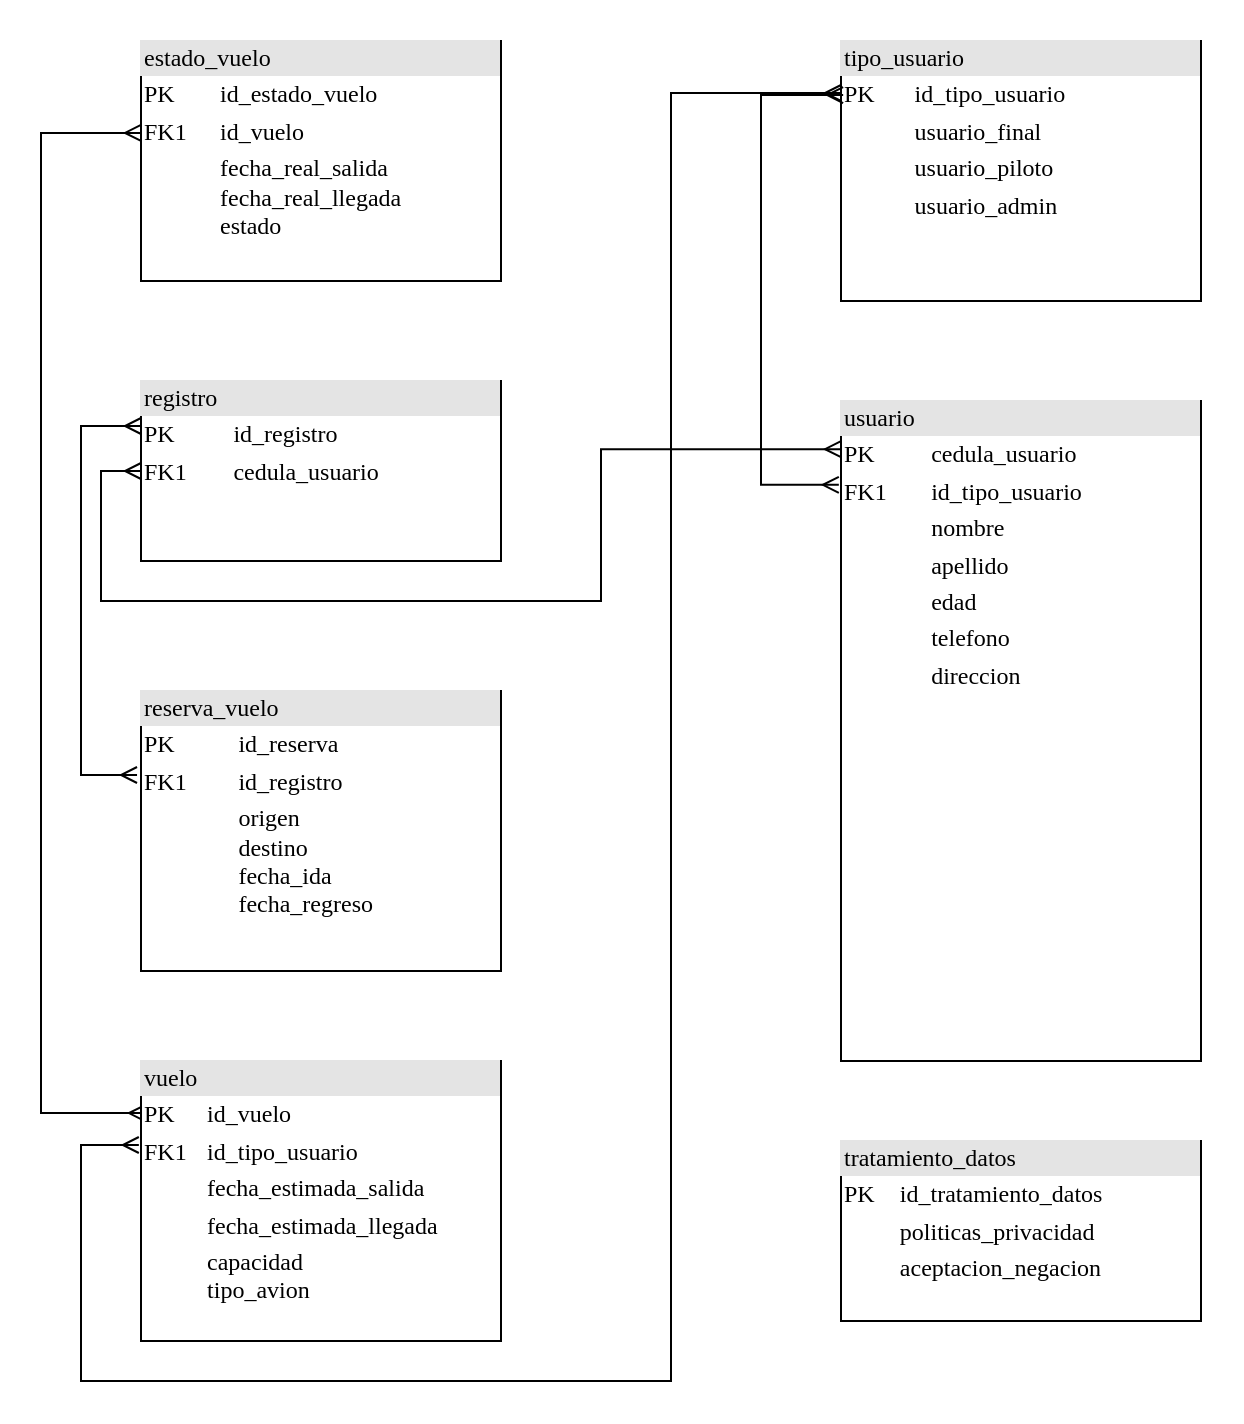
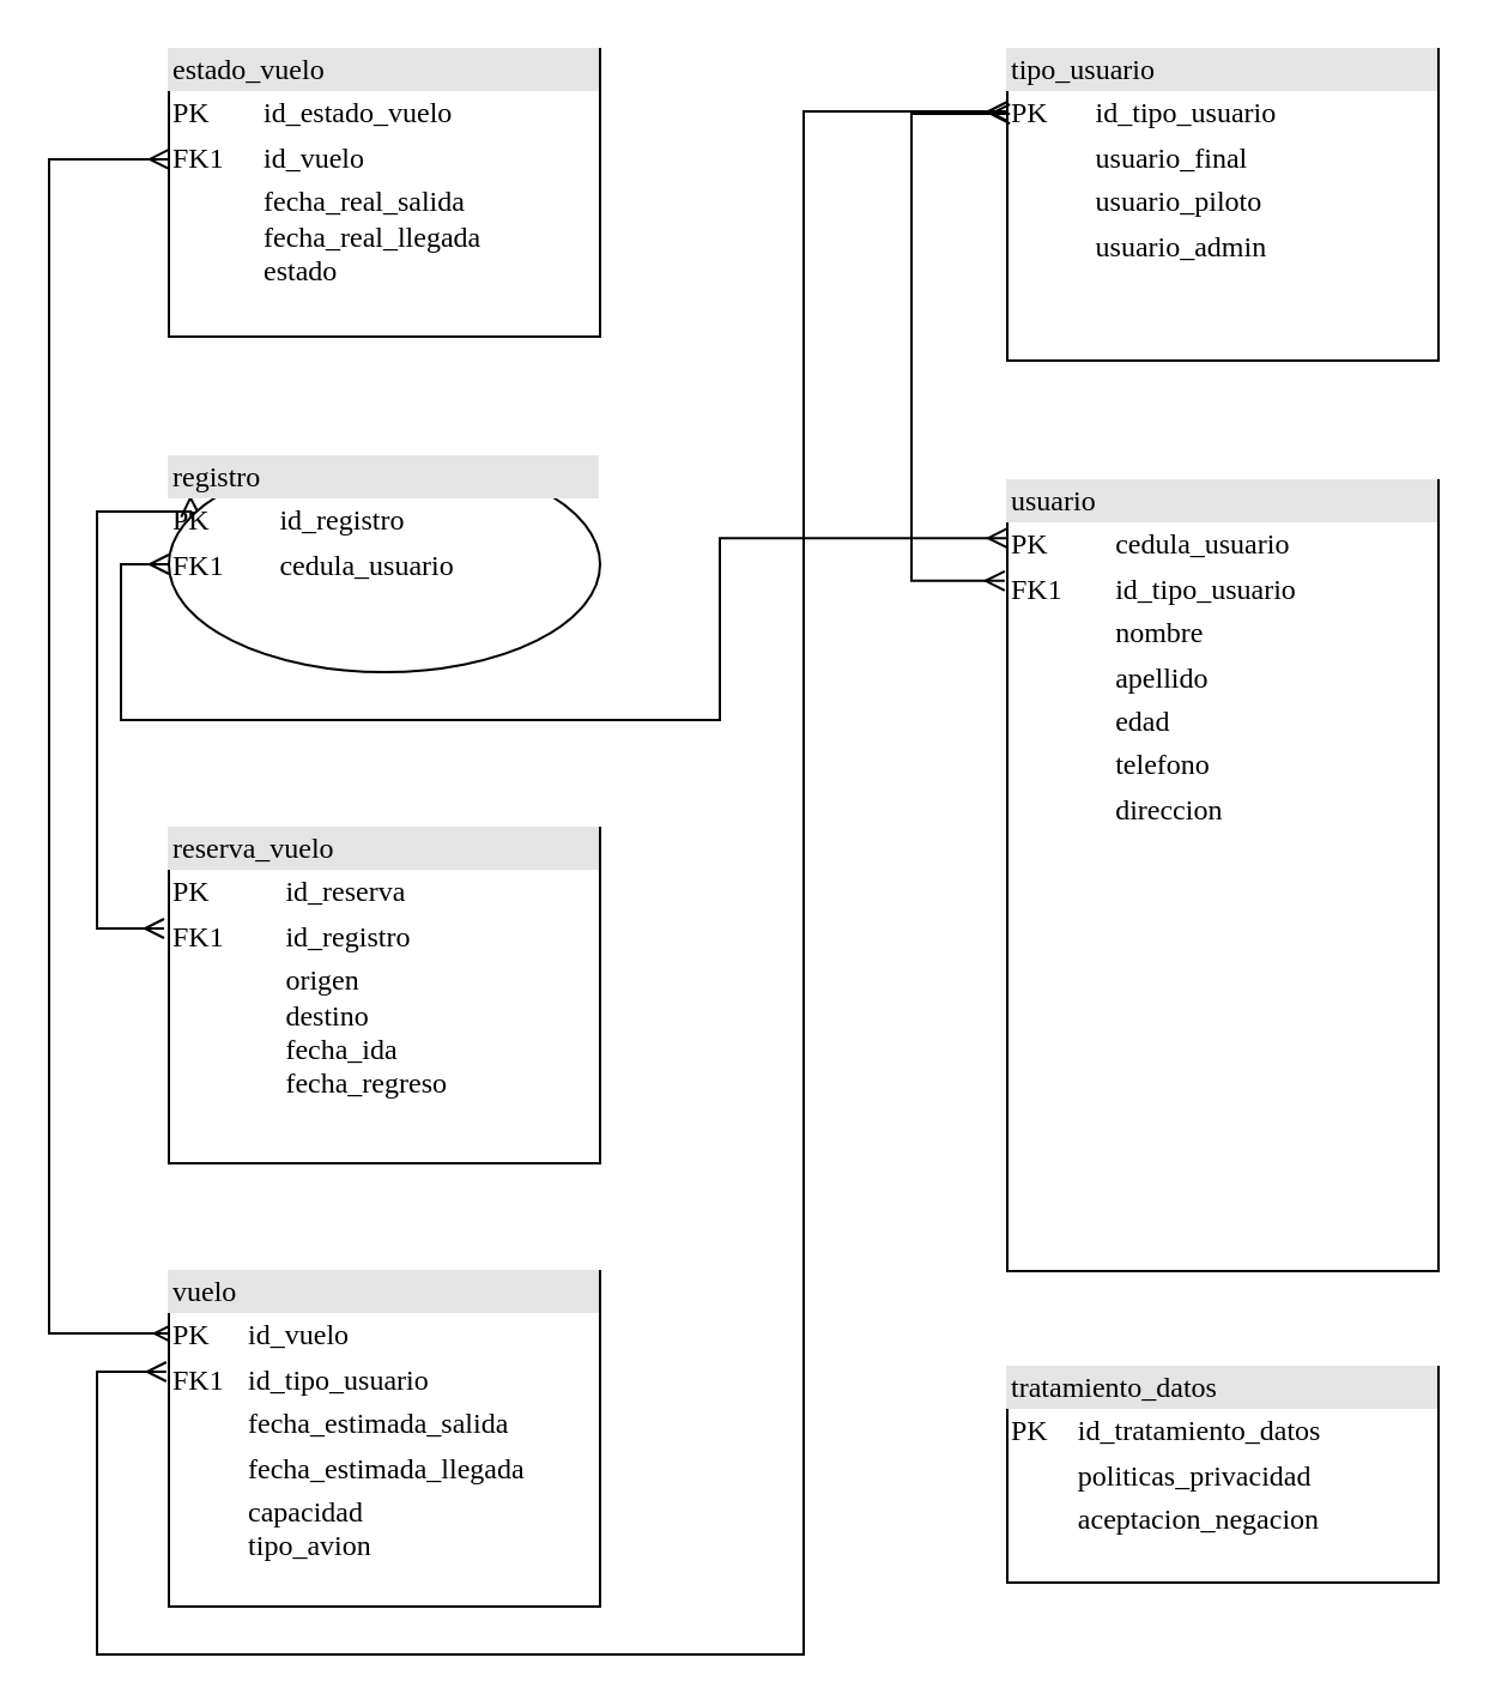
  <mxCell id="0" />
  <mxCell id="1" parent="0" />
  <mxCell id="2" style="edgeStyle=orthogonalEdgeStyle;rounded=0;orthogonalLoop=1;jettySize=auto;html=1;endArrow=ERmany;endFill=0;startArrow=ERmany;startFill=0;exitX=0;exitY=0.383;exitDx=0;exitDy=0;exitPerimeter=0;entryX=0.011;entryY=0.186;entryDx=0;entryDy=0;entryPerimeter=0;" edge="1" parent="1" source="3" target="11"><mxGeometry relative="1" as="geometry"><mxPoint x="0" y="520" as="targetPoint" /><Array as="points"><mxPoint x="20" y="66" /><mxPoint x="20" y="556" /></Array></mxGeometry></mxCell>
  <mxCell id="3" value="&lt;div style=&quot;box-sizing: border-box ; width: 100% ; background: #e4e4e4 ; padding: 2px&quot;&gt;estado_vuelo&lt;/div&gt;&lt;table style=&quot;width: 100% ; font-size: 1em&quot; cellpadding=&quot;2&quot; cellspacing=&quot;0&quot;&gt;&lt;tbody&gt;&lt;tr&gt;&lt;td&gt;PK&lt;/td&gt;&lt;td&gt;id_estado_vuelo&lt;/td&gt;&lt;/tr&gt;&lt;tr&gt;&lt;td&gt;FK1&lt;/td&gt;&lt;td&gt;id_vuelo&lt;/td&gt;&lt;/tr&gt;&lt;tr&gt;&lt;td&gt;&lt;/td&gt;&lt;td&gt;fecha_real_salida&lt;br&gt;fecha_real_llegada&lt;br&gt;estado&lt;/td&gt;&lt;/tr&gt;&lt;/tbody&gt;&lt;/table&gt;" style="verticalAlign=top;align=left;overflow=fill;html=1;rounded=0;shadow=0;comic=0;labelBackgroundColor=none;strokeWidth=1;fontFamily=Verdana;fontSize=12" parent="1" vertex="1"><mxGeometry x="70" y="20" width="180" height="120" as="geometry" /></mxCell>
  <mxCell id="4" value="&lt;div style=&quot;box-sizing: border-box ; width: 100% ; background: #e4e4e4 ; padding: 2px&quot;&gt;tipo_usuario&lt;/div&gt;&lt;table style=&quot;width: 100% ; font-size: 1em&quot; cellpadding=&quot;2&quot; cellspacing=&quot;0&quot;&gt;&lt;tbody&gt;&lt;tr&gt;&lt;td&gt;PK&lt;/td&gt;&lt;td&gt;id_tipo_usuario&lt;/td&gt;&lt;/tr&gt;&lt;tr&gt;&lt;td&gt;&lt;br&gt;&lt;/td&gt;&lt;td&gt;usuario_final&lt;/td&gt;&lt;/tr&gt;&lt;tr&gt;&lt;td&gt;&lt;/td&gt;&lt;td&gt;usuario_piloto&lt;/td&gt;&lt;/tr&gt;&lt;tr&gt;&lt;td&gt;&lt;br&gt;&lt;/td&gt;&lt;td&gt;usuario_admin&lt;br&gt;&lt;/td&gt;&lt;/tr&gt;&lt;tr&gt;&lt;td&gt;&lt;br&gt;&lt;/td&gt;&lt;td&gt;&lt;br&gt;&lt;/td&gt;&lt;/tr&gt;&lt;tr&gt;&lt;td&gt;&lt;br&gt;&lt;/td&gt;&lt;td&gt;&lt;br&gt;&lt;/td&gt;&lt;/tr&gt;&lt;/tbody&gt;&lt;/table&gt;" style="verticalAlign=top;align=left;overflow=fill;html=1;rounded=0;shadow=0;comic=0;labelBackgroundColor=none;strokeWidth=1;fontFamily=Verdana;fontSize=12" parent="1" vertex="1"><mxGeometry x="420" y="20" width="180" height="130" as="geometry" /></mxCell>
  <mxCell id="5" style="edgeStyle=orthogonalEdgeStyle;rounded=0;orthogonalLoop=1;jettySize=auto;html=1;entryX=0;entryY=0.25;entryDx=0;entryDy=0;startArrow=ERmany;startFill=0;endArrow=ERmany;endFill=0;exitX=-0.011;exitY=0.3;exitDx=0;exitDy=0;exitPerimeter=0;" edge="1" parent="1" source="6" target="9"><mxGeometry relative="1" as="geometry"><Array as="points"><mxPoint x="40" y="387" /><mxPoint x="40" y="213" /></Array></mxGeometry></mxCell>
  <mxCell id="6" value="&lt;div style=&quot;box-sizing: border-box ; width: 100% ; background: #e4e4e4 ; padding: 2px&quot;&gt;reserva_vuelo&lt;/div&gt;&lt;table style=&quot;width: 100% ; font-size: 1em&quot; cellpadding=&quot;2&quot; cellspacing=&quot;0&quot;&gt;&lt;tbody&gt;&lt;tr&gt;&lt;td&gt;PK&lt;/td&gt;&lt;td&gt;id_reserva&lt;/td&gt;&lt;/tr&gt;&lt;tr&gt;&lt;td&gt;FK1&lt;/td&gt;&lt;td&gt;id_registro&lt;br&gt;&lt;/td&gt;&lt;/tr&gt;&lt;tr&gt;&lt;td&gt;&lt;/td&gt;&lt;td&gt;origen&lt;br&gt;destino&lt;br&gt;fecha_ida&lt;br&gt;fecha_regreso&lt;/td&gt;&lt;/tr&gt;&lt;tr&gt;&lt;td&gt;&lt;br&gt;&lt;/td&gt;&lt;td&gt;&lt;br&gt;&lt;/td&gt;&lt;/tr&gt;&lt;/tbody&gt;&lt;/table&gt;" style="verticalAlign=top;align=left;overflow=fill;html=1;rounded=0;shadow=0;comic=0;labelBackgroundColor=none;strokeWidth=1;fontFamily=Verdana;fontSize=12" parent="1" vertex="1"><mxGeometry x="70" y="345" width="180" height="140" as="geometry" /></mxCell>
  <mxCell id="7" style="edgeStyle=orthogonalEdgeStyle;rounded=0;orthogonalLoop=1;jettySize=auto;html=1;entryX=-0.006;entryY=0.127;entryDx=0;entryDy=0;entryPerimeter=0;startArrow=ERmany;startFill=0;endArrow=ERmany;endFill=0;exitX=0.006;exitY=0.208;exitDx=0;exitDy=0;exitPerimeter=0;" edge="1" parent="1" source="4" target="12"><mxGeometry relative="1" as="geometry"><Array as="points"><mxPoint x="380" y="47" /><mxPoint x="380" y="242" /></Array></mxGeometry></mxCell>
  <mxCell id="8" style="edgeStyle=orthogonalEdgeStyle;rounded=0;orthogonalLoop=1;jettySize=auto;html=1;entryX=0;entryY=0.073;entryDx=0;entryDy=0;entryPerimeter=0;startArrow=ERmany;startFill=0;endArrow=ERmany;endFill=0;exitX=0;exitY=0.5;exitDx=0;exitDy=0;" edge="1" parent="1" source="9" target="12"><mxGeometry relative="1" as="geometry"><Array as="points"><mxPoint x="50" y="235" /><mxPoint x="50" y="300" /><mxPoint x="300" y="300" /><mxPoint x="300" y="224" /></Array></mxGeometry></mxCell>
- <mxCell id="9" value="&lt;div style=&quot;box-sizing: border-box ; width: 100% ; background: #e4e4e4 ; padding: 2px&quot;&gt;registro&lt;/div&gt;&lt;table style=&quot;width: 100% ; font-size: 1em&quot; cellpadding=&quot;2&quot; cellspacing=&quot;0&quot;&gt;&lt;tbody&gt;&lt;tr&gt;&lt;td&gt;PK&lt;/td&gt;&lt;td&gt;id_registro&lt;/td&gt;&lt;/tr&gt;&lt;tr&gt;&lt;td&gt;FK1&lt;/td&gt;&lt;td&gt;cedula_usuario&lt;/td&gt;&lt;/tr&gt;&lt;tr&gt;&lt;td&gt;&lt;/td&gt;&lt;td&gt;&lt;br&gt;&lt;/td&gt;&lt;/tr&gt;&lt;/tbody&gt;&lt;/table&gt;" style="verticalAlign=top;align=left;overflow=fill;html=1;rounded=0;shadow=0;comic=0;labelBackgroundColor=none;strokeWidth=1;fontFamily=Verdana;fontSize=12" parent="1" vertex="1"><mxGeometry x="70" y="190" width="180" height="90" as="geometry" /></mxCell>
+ <mxCell id="9" value="&lt;div style=&quot;box-sizing: border-box ; width: 100% ; background: #e4e4e4 ; padding: 2px&quot;&gt;registro&lt;/div&gt;&lt;table style=&quot;width: 100% ; font-size: 1em&quot; cellpadding=&quot;2&quot; cellspacing=&quot;0&quot;&gt;&lt;tbody&gt;&lt;tr&gt;&lt;td&gt;PK&lt;/td&gt;&lt;td&gt;id_registro&lt;/td&gt;&lt;/tr&gt;&lt;tr&gt;&lt;td&gt;FK1&lt;/td&gt;&lt;td&gt;cedula_usuario&lt;/td&gt;&lt;/tr&gt;&lt;tr&gt;&lt;td&gt;&lt;/td&gt;&lt;td&gt;&lt;br&gt;&lt;/td&gt;&lt;/tr&gt;&lt;/tbody&gt;&lt;/table&gt;" style="ellipse;verticalAlign=top;align=left;overflow=fill;html=1;shadow=0;comic=0;labelBackgroundColor=none;strokeWidth=1;fontFamily=Verdana;fontSize=12;" parent="1" vertex="1"><mxGeometry x="70" y="190" width="180" height="90" as="geometry" /></mxCell>
  <mxCell id="10" style="edgeStyle=orthogonalEdgeStyle;rounded=0;orthogonalLoop=1;jettySize=auto;html=1;entryX=0;entryY=0.2;entryDx=0;entryDy=0;entryPerimeter=0;startArrow=ERmany;startFill=0;endArrow=ERmany;endFill=0;exitX=-0.006;exitY=0.3;exitDx=0;exitDy=0;exitPerimeter=0;" edge="1" parent="1" source="11" target="4"><mxGeometry relative="1" as="geometry"><Array as="points"><mxPoint x="40" y="572" /><mxPoint x="40" y="690" /><mxPoint x="335" y="690" /><mxPoint x="335" y="46" /></Array></mxGeometry></mxCell>
  <mxCell id="11" value="&lt;div style=&quot;box-sizing: border-box ; width: 100% ; background: #e4e4e4 ; padding: 2px&quot;&gt;vuelo&lt;/div&gt;&lt;table style=&quot;width: 100% ; font-size: 1em&quot; cellpadding=&quot;2&quot; cellspacing=&quot;0&quot;&gt;&lt;tbody&gt;&lt;tr&gt;&lt;td&gt;PK&lt;/td&gt;&lt;td&gt;id_vuelo&lt;/td&gt;&lt;/tr&gt;&lt;tr&gt;&lt;td&gt;FK1&lt;/td&gt;&lt;td&gt;id_tipo_usuario&lt;/td&gt;&lt;/tr&gt;&lt;tr&gt;&lt;td&gt;&lt;/td&gt;&lt;td&gt;fecha_estimada_salida&lt;/td&gt;&lt;/tr&gt;&lt;tr&gt;&lt;td&gt;&lt;br&gt;&lt;/td&gt;&lt;td&gt;fecha_estimada_llegada&lt;br&gt;&lt;/td&gt;&lt;/tr&gt;&lt;tr&gt;&lt;td&gt;&lt;br&gt;&lt;/td&gt;&lt;td&gt;capacidad&lt;br&gt;tipo_avion&lt;/td&gt;&lt;/tr&gt;&lt;/tbody&gt;&lt;/table&gt;" style="verticalAlign=top;align=left;overflow=fill;html=1;rounded=0;shadow=0;comic=0;labelBackgroundColor=none;strokeWidth=1;fontFamily=Verdana;fontSize=12" parent="1" vertex="1"><mxGeometry x="70" y="530" width="180" height="140" as="geometry" /></mxCell>
  <mxCell id="12" value="&lt;div style=&quot;box-sizing: border-box ; width: 100% ; background: #e4e4e4 ; padding: 2px&quot;&gt;usuario&lt;/div&gt;&lt;table style=&quot;width: 100% ; font-size: 1em&quot; cellpadding=&quot;2&quot; cellspacing=&quot;0&quot;&gt;&lt;tbody&gt;&lt;tr&gt;&lt;td&gt;PK&lt;/td&gt;&lt;td&gt;cedula_usuario&lt;/td&gt;&lt;/tr&gt;&lt;tr&gt;&lt;td&gt;FK1&lt;/td&gt;&lt;td&gt;id_tipo_usuario&lt;/td&gt;&lt;/tr&gt;&lt;tr&gt;&lt;td&gt;&lt;/td&gt;&lt;td&gt;nombre&lt;/td&gt;&lt;/tr&gt;&lt;tr&gt;&lt;td&gt;&lt;br&gt;&lt;/td&gt;&lt;td&gt;apellido&lt;br&gt;&lt;/td&gt;&lt;/tr&gt;&lt;tr&gt;&lt;td&gt;&lt;br&gt;&lt;/td&gt;&lt;td&gt;edad&lt;br&gt;&lt;/td&gt;&lt;/tr&gt;&lt;tr&gt;&lt;td&gt;&lt;br&gt;&lt;/td&gt;&lt;td&gt;telefono&lt;br&gt;&lt;/td&gt;&lt;/tr&gt;&lt;tr&gt;&lt;td&gt;&lt;br&gt;&lt;/td&gt;&lt;td&gt;direccion&lt;br&gt;&lt;/td&gt;&lt;/tr&gt;&lt;tr&gt;&lt;td&gt;&lt;br&gt;&lt;/td&gt;&lt;td&gt;&lt;/td&gt;&lt;/tr&gt;&lt;/tbody&gt;&lt;/table&gt;" style="verticalAlign=top;align=left;overflow=fill;html=1;rounded=0;shadow=0;comic=0;labelBackgroundColor=none;strokeWidth=1;fontFamily=Verdana;fontSize=12" parent="1" vertex="1"><mxGeometry x="420" y="200" width="180" height="330" as="geometry" /></mxCell>
  <mxCell id="13" value="&lt;div style=&quot;box-sizing: border-box ; width: 100% ; background: #e4e4e4 ; padding: 2px&quot;&gt;tratamiento_datos&lt;/div&gt;&lt;table style=&quot;width: 100% ; font-size: 1em&quot; cellpadding=&quot;2&quot; cellspacing=&quot;0&quot;&gt;&lt;tbody&gt;&lt;tr&gt;&lt;td&gt;PK&lt;/td&gt;&lt;td&gt;id_tratamiento_datos&lt;/td&gt;&lt;/tr&gt;&lt;tr&gt;&lt;td&gt;&lt;br&gt;&lt;/td&gt;&lt;td&gt;politicas_privacidad&lt;/td&gt;&lt;/tr&gt;&lt;tr&gt;&lt;td&gt;&lt;/td&gt;&lt;td&gt;aceptacion_negacion&lt;/td&gt;&lt;/tr&gt;&lt;/tbody&gt;&lt;/table&gt;" style="verticalAlign=top;align=left;overflow=fill;html=1;rounded=0;shadow=0;comic=0;labelBackgroundColor=none;strokeWidth=1;fontFamily=Verdana;fontSize=12" parent="1" vertex="1"><mxGeometry x="420" y="570" width="180" height="90" as="geometry" /></mxCell>
